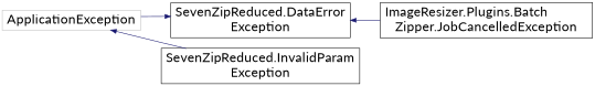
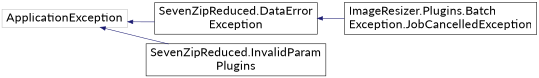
  digraph {
    fontname=Lato
    rankdir=LR
    node [color=black fillcolor=white fontname=Lato fontsize=24 shape=record style=filled]
    edge [color=midnightblue dir=back fontname=Lato fontsize=24 labelfontname=Helvetica labelfontsize=24 style=solid]
    n1 [color=grey75 height=0.2 label=ApplicationException width=0.4]
    n2 [height=0.2 label="SevenZipReduced.DataError\lException" width=0.4]
-   n3 [height=0.2 label="SevenZipReduced.InvalidParam\lException" width=0.4]
-   n4 [height=0.2 label="ImageResizer.Plugins.Batch\lZipper.JobCancelledException" width=0.4]
-   n2 -> n1
+   n3 [height=0.2 label="SevenZipReduced.InvalidParam\lPlugins" width=0.4]
+   n4 [height=0.2 label="ImageResizer.Plugins.Batch\lException.JobCancelledException" width=0.4]
+   n1 -> n2
    n1 -> n3
    n2 -> n4
  }
